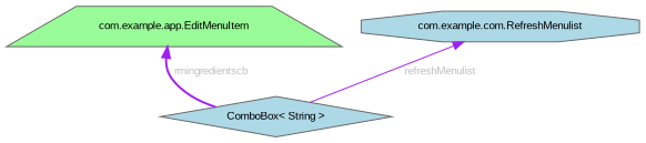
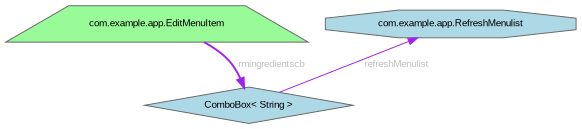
  digraph {
    fontname="Liberation Sans"
    node [color=gray40 fillcolor=lightblue fontname="Liberation Sans" fontsize=10 style=filled]
    edge [color=purple dir=back fontcolor=grey fontname="Liberation Sans" fontsize=10 labelfontname=Helvetica labelfontsize=10]
    n1 [fillcolor=palegreen fontcolor=black height=0.2 label="com.example.app.EditMenuItem" shape=trapezium width=0.4]
-   n2 [height=0.2 label="com.example.com.RefreshMenulist" shape=octagon width=0.4]
+   n2 [height=0.2 label="com.example.app.RefreshMenulist" shape=octagon width=0.4]
    n3 [height=0.2 label="ComboBox\< String \>" shape=diamond width=0.4]
    n2 -> n3 [label=" refreshMenulist" style=solid]
-   n1 -> n3 [label=" rmingredientscb" style=bold]
+   n3 -> n1 [label=" rmingredientscb" style=bold]
  }
